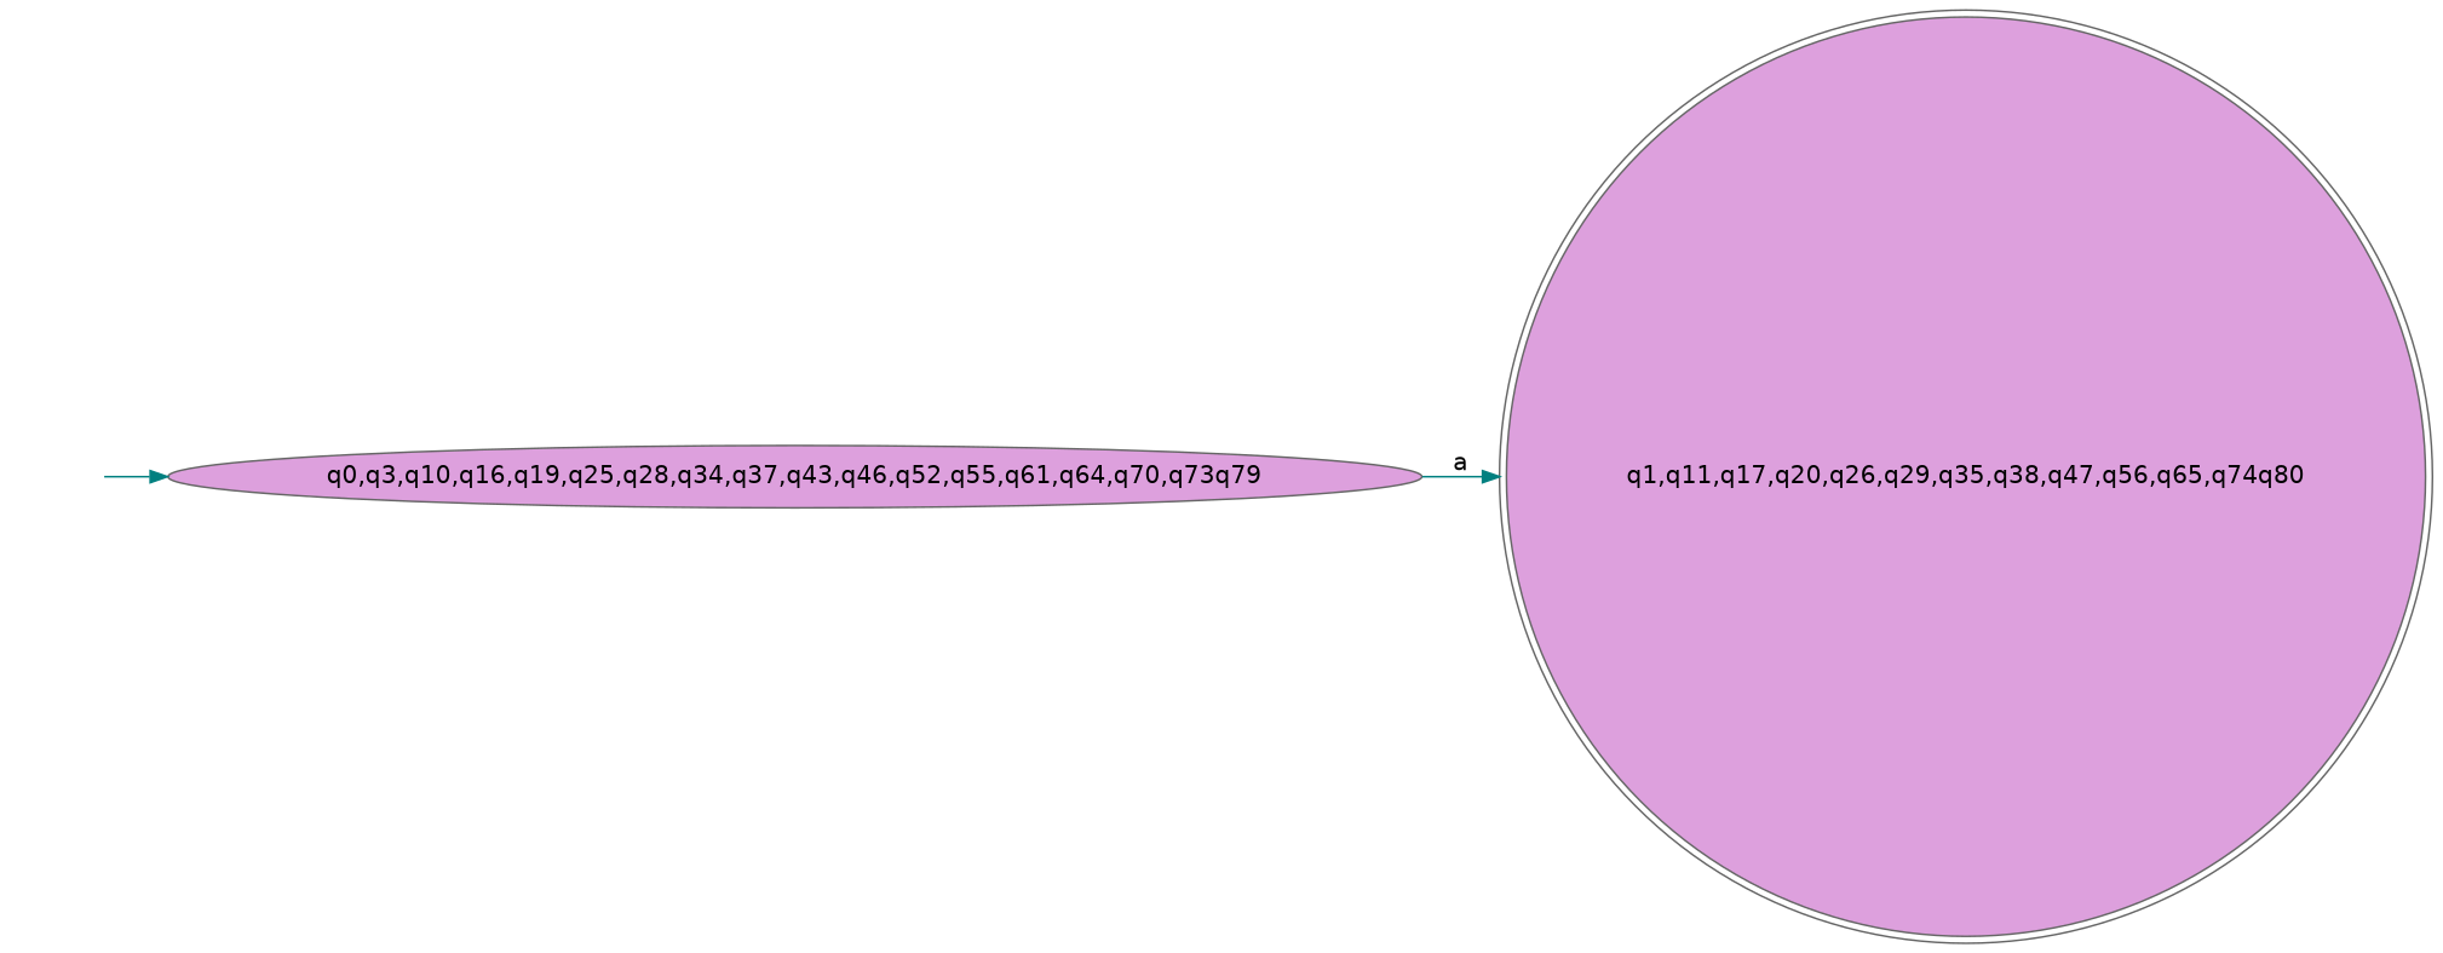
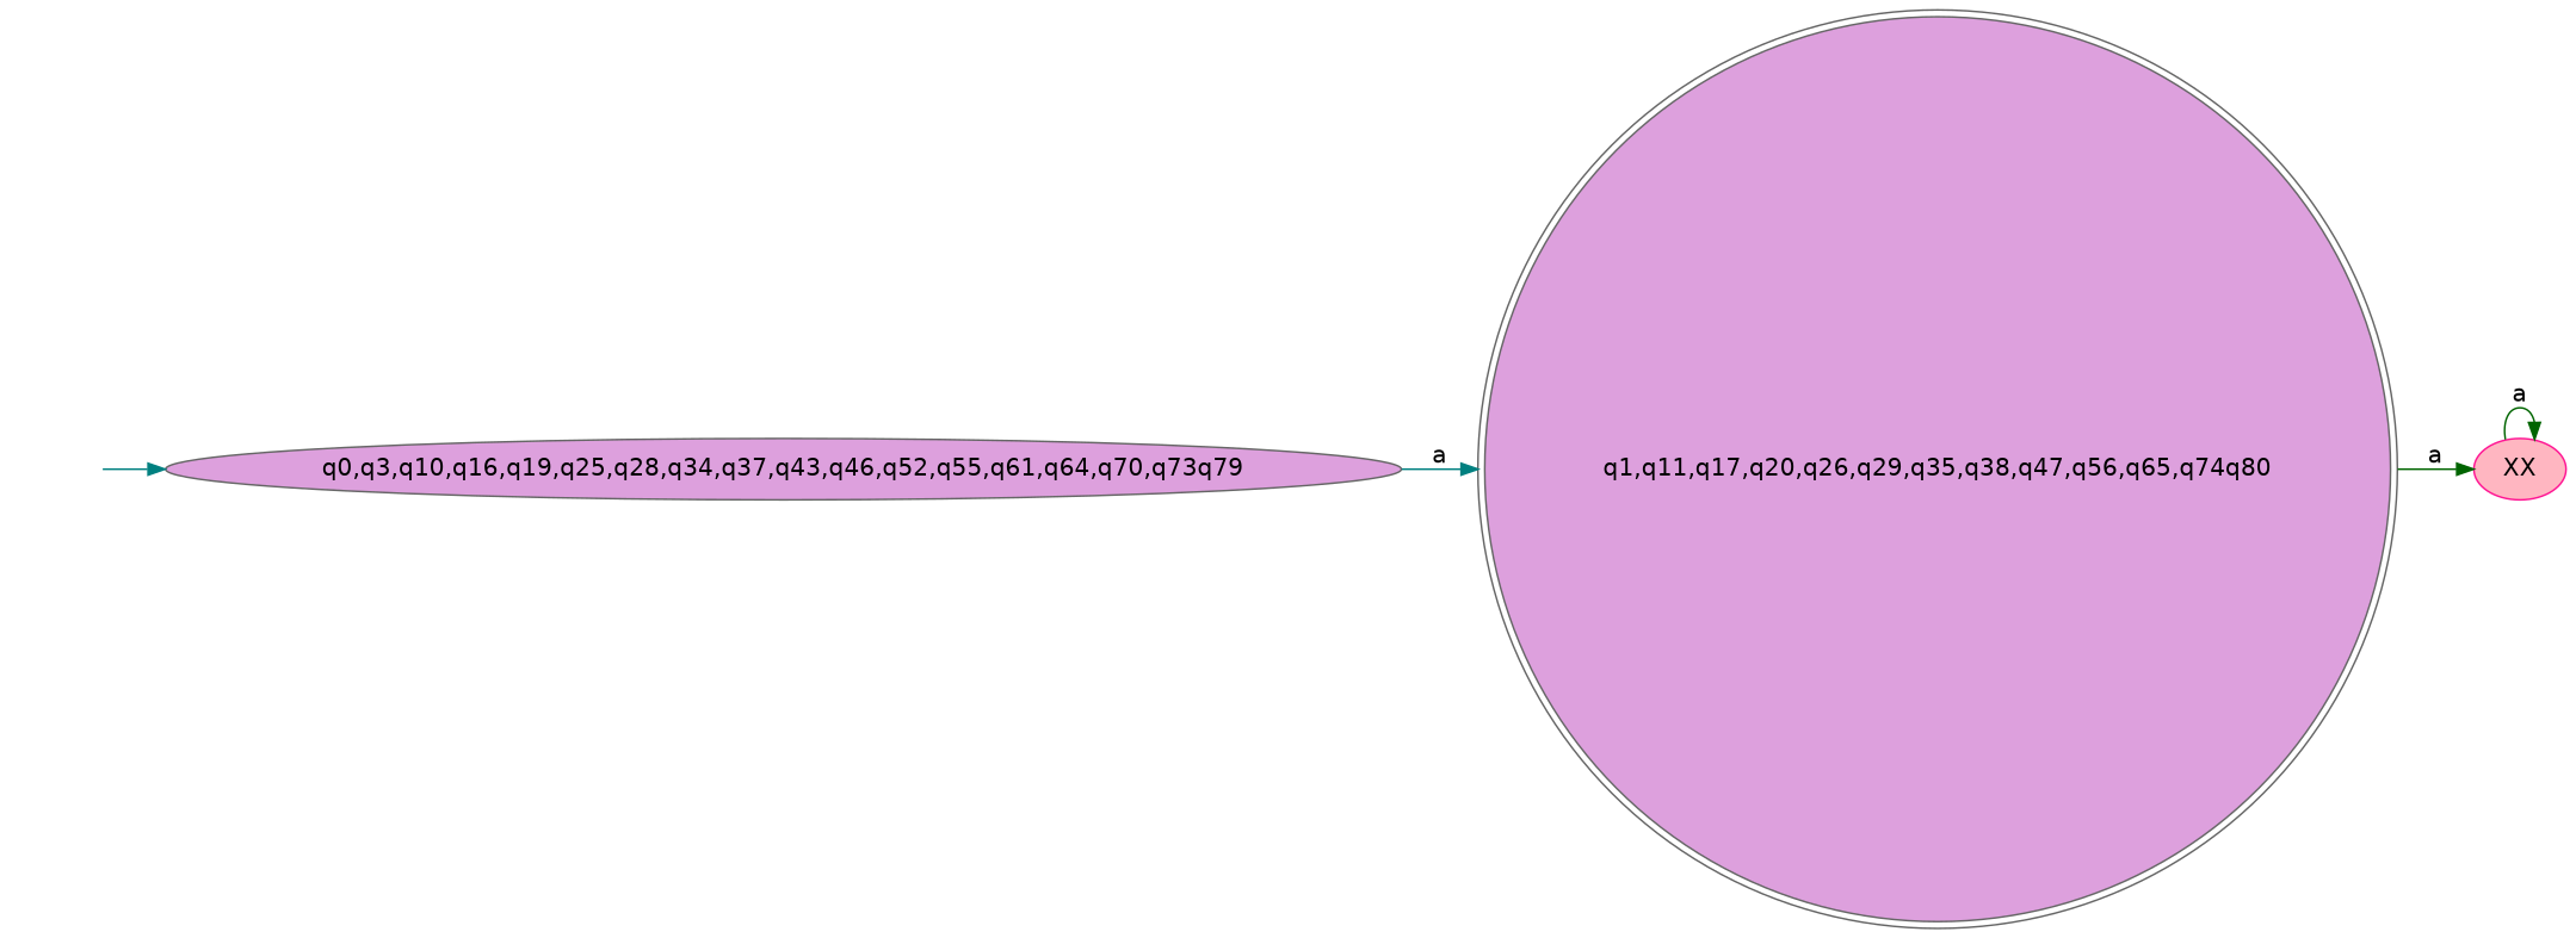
  digraph {
    rankdir=LR
    fontname="DejaVu Sans"
    node [style=filled fontname="DejaVu Sans" fillcolor=plum color=gray40]
    edge [color=teal fontname="DejaVu Sans"]
    -1 [style=invis fillcolor="" color=""]
    "q0,q3,q10,q16,q19,q25,q28,q34,q37,q43,q46,q52,q55,q61,q64,q70,q73q79"
    "q1,q11,q17,q20,q26,q29,q35,q38,q47,q56,q65,q74q80" [shape=doublecircle]
+   XX [fillcolor=lightpink color=deeppink]
    -1 -> "q0,q3,q10,q16,q19,q25,q28,q34,q37,q43,q46,q52,q55,q61,q64,q70,q73q79"
    "q0,q3,q10,q16,q19,q25,q28,q34,q37,q43,q46,q52,q55,q61,q64,q70,q73q79" -> "q1,q11,q17,q20,q26,q29,q35,q38,q47,q56,q65,q74q80" [label=a]
+   "q1,q11,q17,q20,q26,q29,q35,q38,q47,q56,q65,q74q80" -> XX [label=a color=darkgreen]
+   XX -> XX [label=a color=darkgreen]
  }
